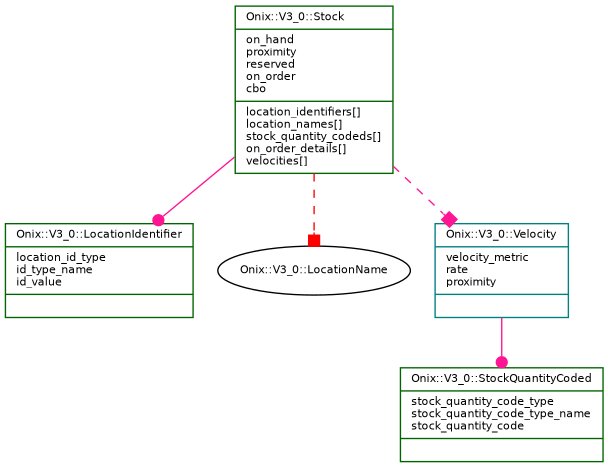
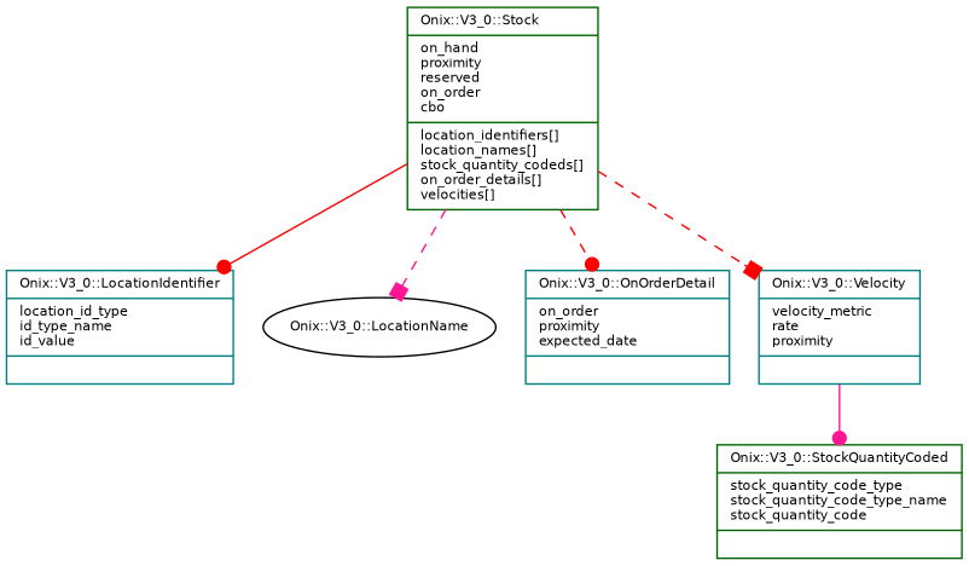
  digraph {
    fontname="Bitstream Vera Sans"
    fontsize=8
    node [color=darkgreen fontname="Bitstream Vera Sans" fontsize=8 shape=record]
    edge [arrowhead=dot color=red fontname="Bitstream Vera Sans" fontsize=8 style=dashed]
    n1 [label="{Onix::V3_0::Stock\l|on_hand\lproximity\lreserved\lon_order\lcbo\l|location_identifiers[]\llocation_names[]\lstock_quantity_codeds[]\lon_order_details[]\lvelocities[]\l}"]
-   n2 [label="{Onix::V3_0::LocationIdentifier\l|location_id_type\lid_type_name\lid_value\l|\l}"]
+   n2 [color=teal label="{Onix::V3_0::LocationIdentifier\l|location_id_type\lid_type_name\lid_value\l|\l}"]
    n3 [color=black label="Onix::V3_0::LocationName" shape=oval]
+   n4 [color=teal label="{Onix::V3_0::OnOrderDetail\l|on_order\lproximity\lexpected_date\l|\l}"]
    n5 [color=teal label="{Onix::V3_0::Velocity\l|velocity_metric\lrate\lproximity\l|\l}"]
    n6 [label="{Onix::V3_0::StockQuantityCoded\l|stock_quantity_code_type\lstock_quantity_code_type_name\lstock_quantity_code\l|\l}"]
-   n1 -> n2 [color=deeppink style=solid]
-   n1 -> n3 [arrowhead=box]
-   n1 -> n5 [arrowhead=box color=deeppink]
+   n1 -> n2 [style=solid]
+   n1 -> n3 [arrowhead=box color=deeppink]
+   n1 -> n4
+   n1 -> n5 [arrowhead=box]
    n5 -> n6 [color=deeppink style=solid]
  }
